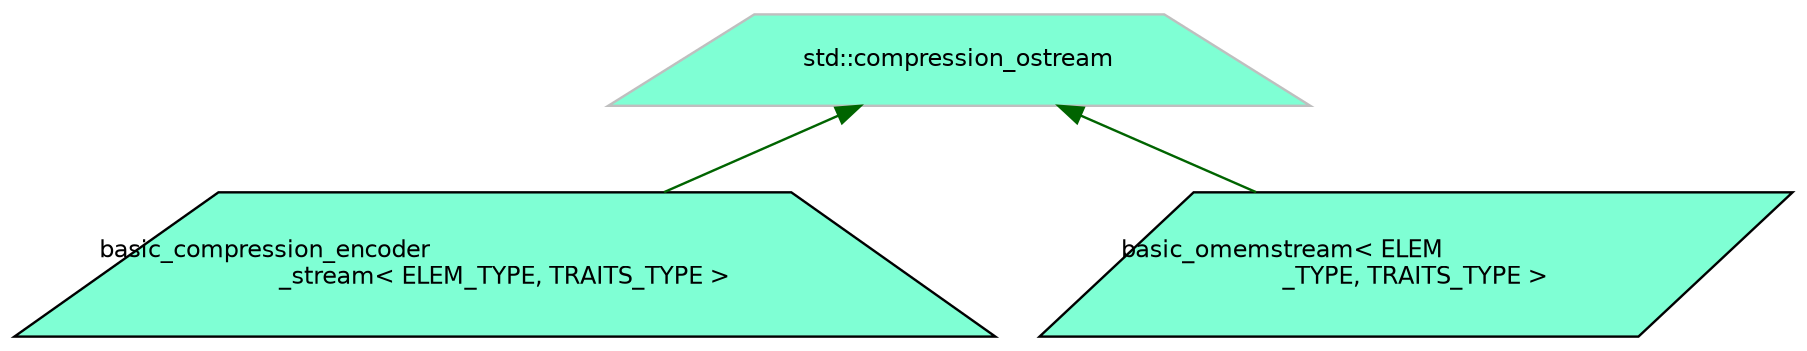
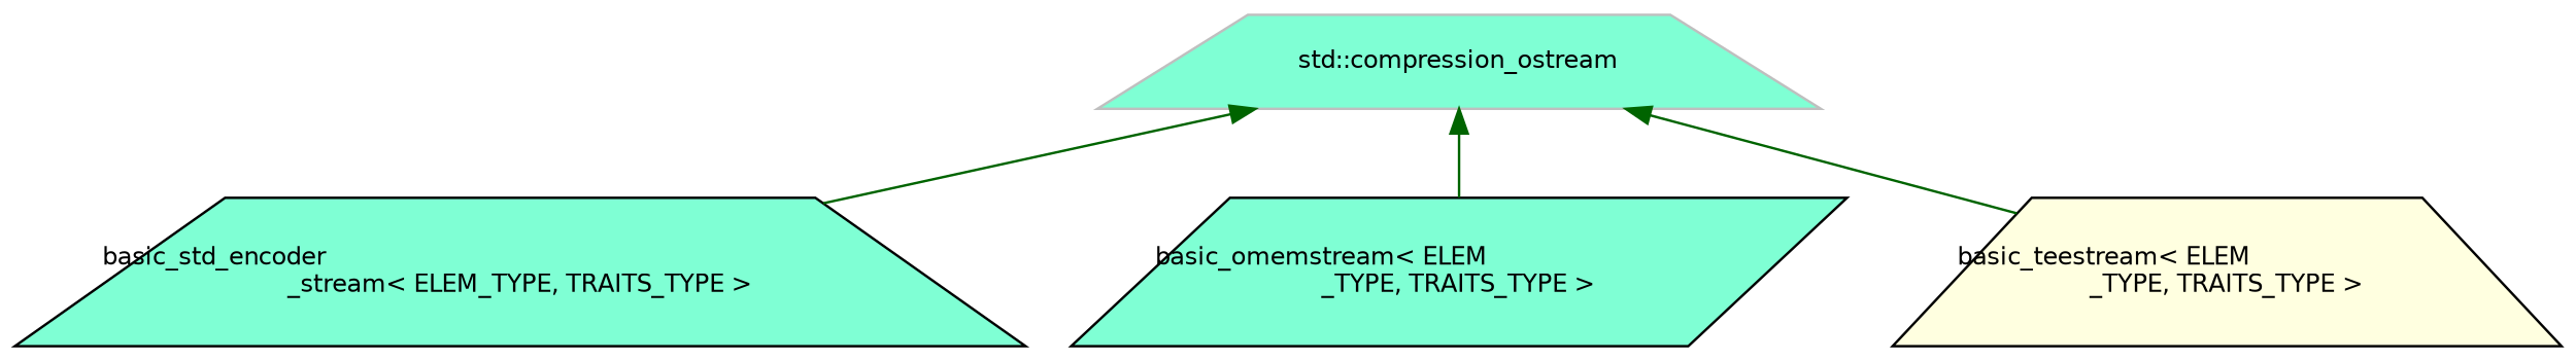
  digraph {
    rankdir=TB
    node [color=black fillcolor=aquamarine fontname=Helvetica fontsize=10 shape=trapezium style=filled]
    edge [color=darkgreen dir=back fontname=Helvetica fontsize=10 labelfontname=Helvetica labelfontsize=10 style=solid]
    n1 [color=grey75 height=0.2 label="std::compression_ostream" width=0.4]
-   n2 [height=0.2 label="basic_compression_encoder\l_stream\< ELEM_TYPE, TRAITS_TYPE \>" width=0.4]
+   n2 [height=0.2 label="basic_std_encoder\l_stream\< ELEM_TYPE, TRAITS_TYPE \>" width=0.4]
    n3 [height=0.2 label="basic_omemstream\< ELEM\l_TYPE, TRAITS_TYPE \>" shape=parallelogram width=0.4]
+   n4 [fillcolor=lightyellow height=0.2 label="basic_teestream\< ELEM\l_TYPE, TRAITS_TYPE \>" width=0.4]
    n1 -> n2
    n1 -> n3
+   n1 -> n4
  }
